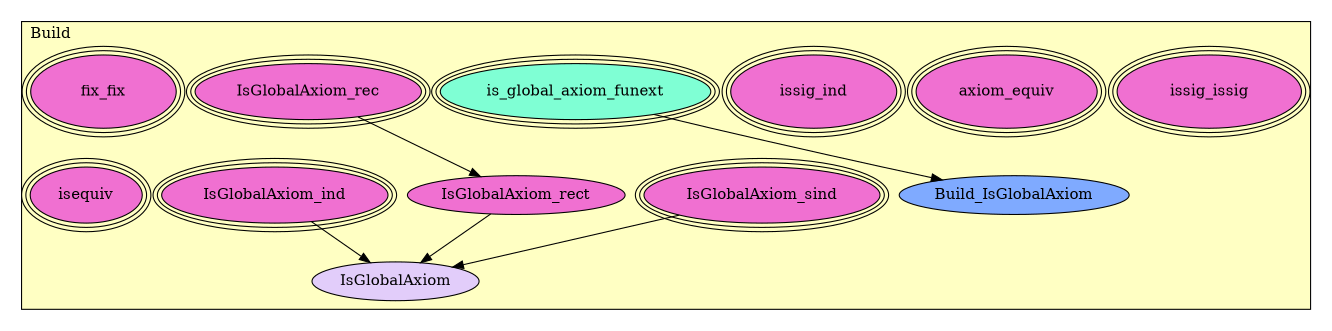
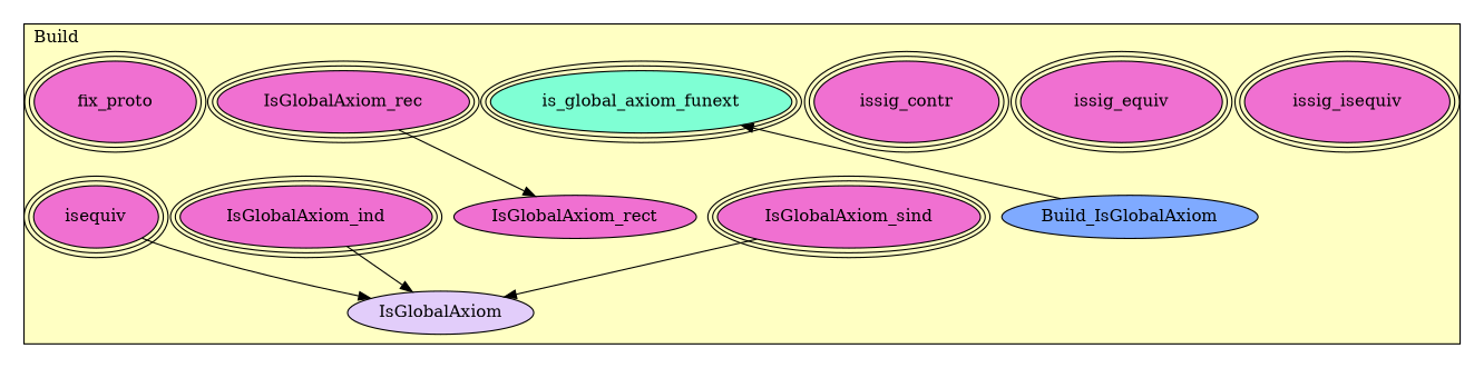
  digraph {
    node [fillcolor="#F070D1" peripheries=3 style=filled]
-   n1 [label=issig_issig]
-   n2 [label=axiom_equiv]
-   n3 [label=issig_ind]
+   n1 [label=issig_isequiv]
+   n2 [label=issig_equiv]
+   n3 [label=issig_contr]
    n4 [fillcolor="#7FFFD4" label=is_global_axiom_funext]
    n5 [label=IsGlobalAxiom_sind]
    n6 [label=IsGlobalAxiom_rec]
    n7 [label=IsGlobalAxiom_ind]
    n8 [label=IsGlobalAxiom_rect peripheries=""]
    n9 [fillcolor="#7FAAFF" label=Build_IsGlobalAxiom peripheries=""]
    n10 [fillcolor="#E2CDFA" label=IsGlobalAxiom peripheries=""]
    n11 [label=isequiv]
-   n12 [label=fix_fix]
+   n12 [label=fix_proto]
    subgraph cluster_1 {
      fillcolor="#FFFFC3"
      label=Build
      labeljust=l
      style=filled
      n1
      n2
      n3
      n4
      n5
      n6
      n7
      n8
      n9
      n10
      n11
      n12
    }
-   n4 -> n9
+   n9 -> n4
    n5 -> n10
    n6 -> n8
    n7 -> n10
-   n8 -> n10
+   n11 -> n10
  }
